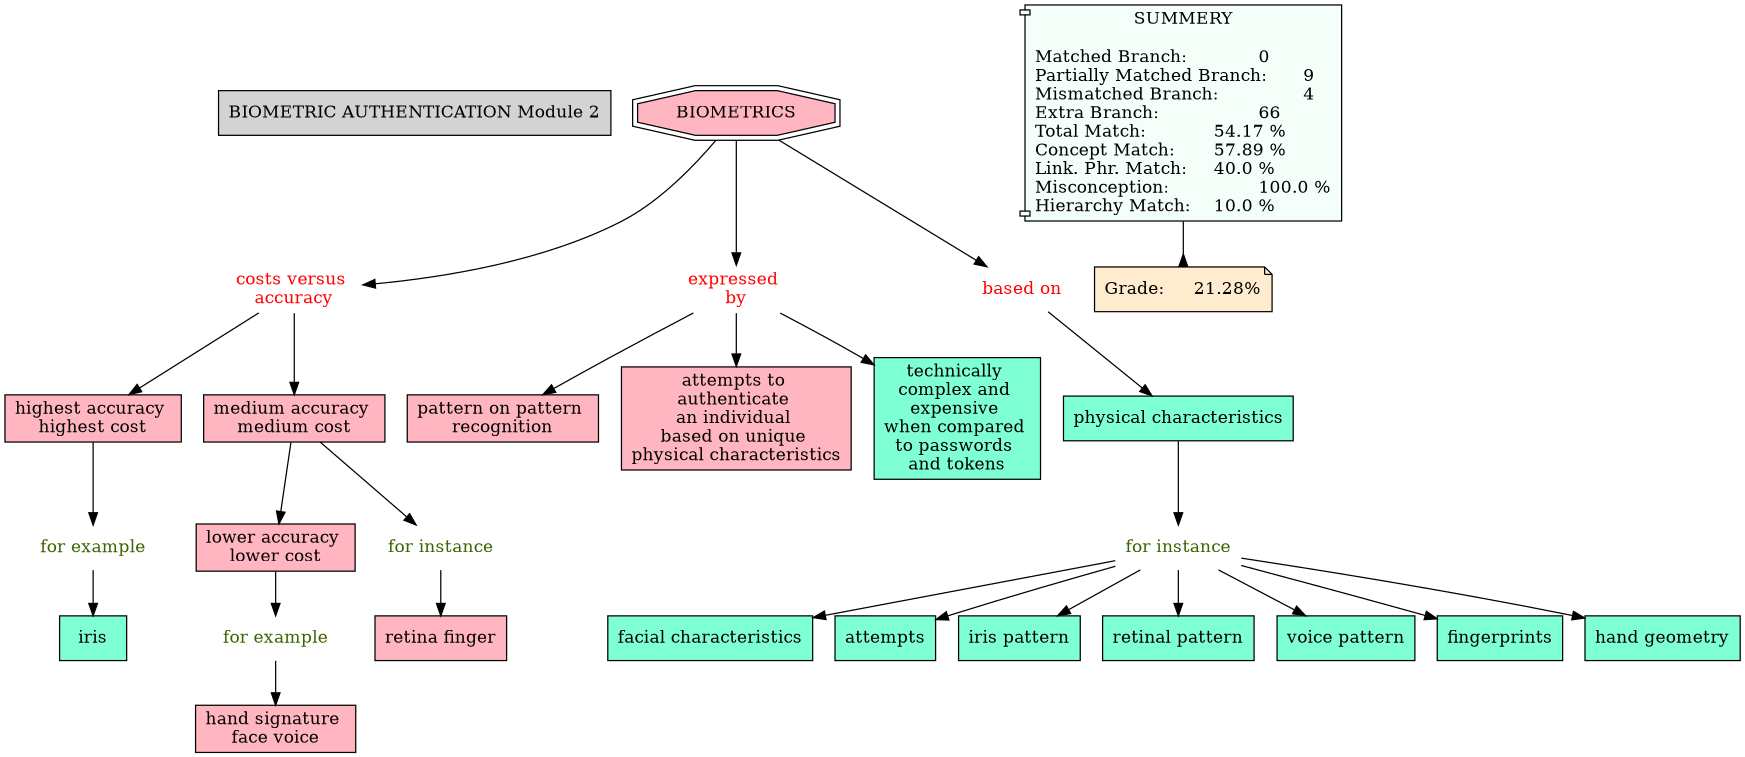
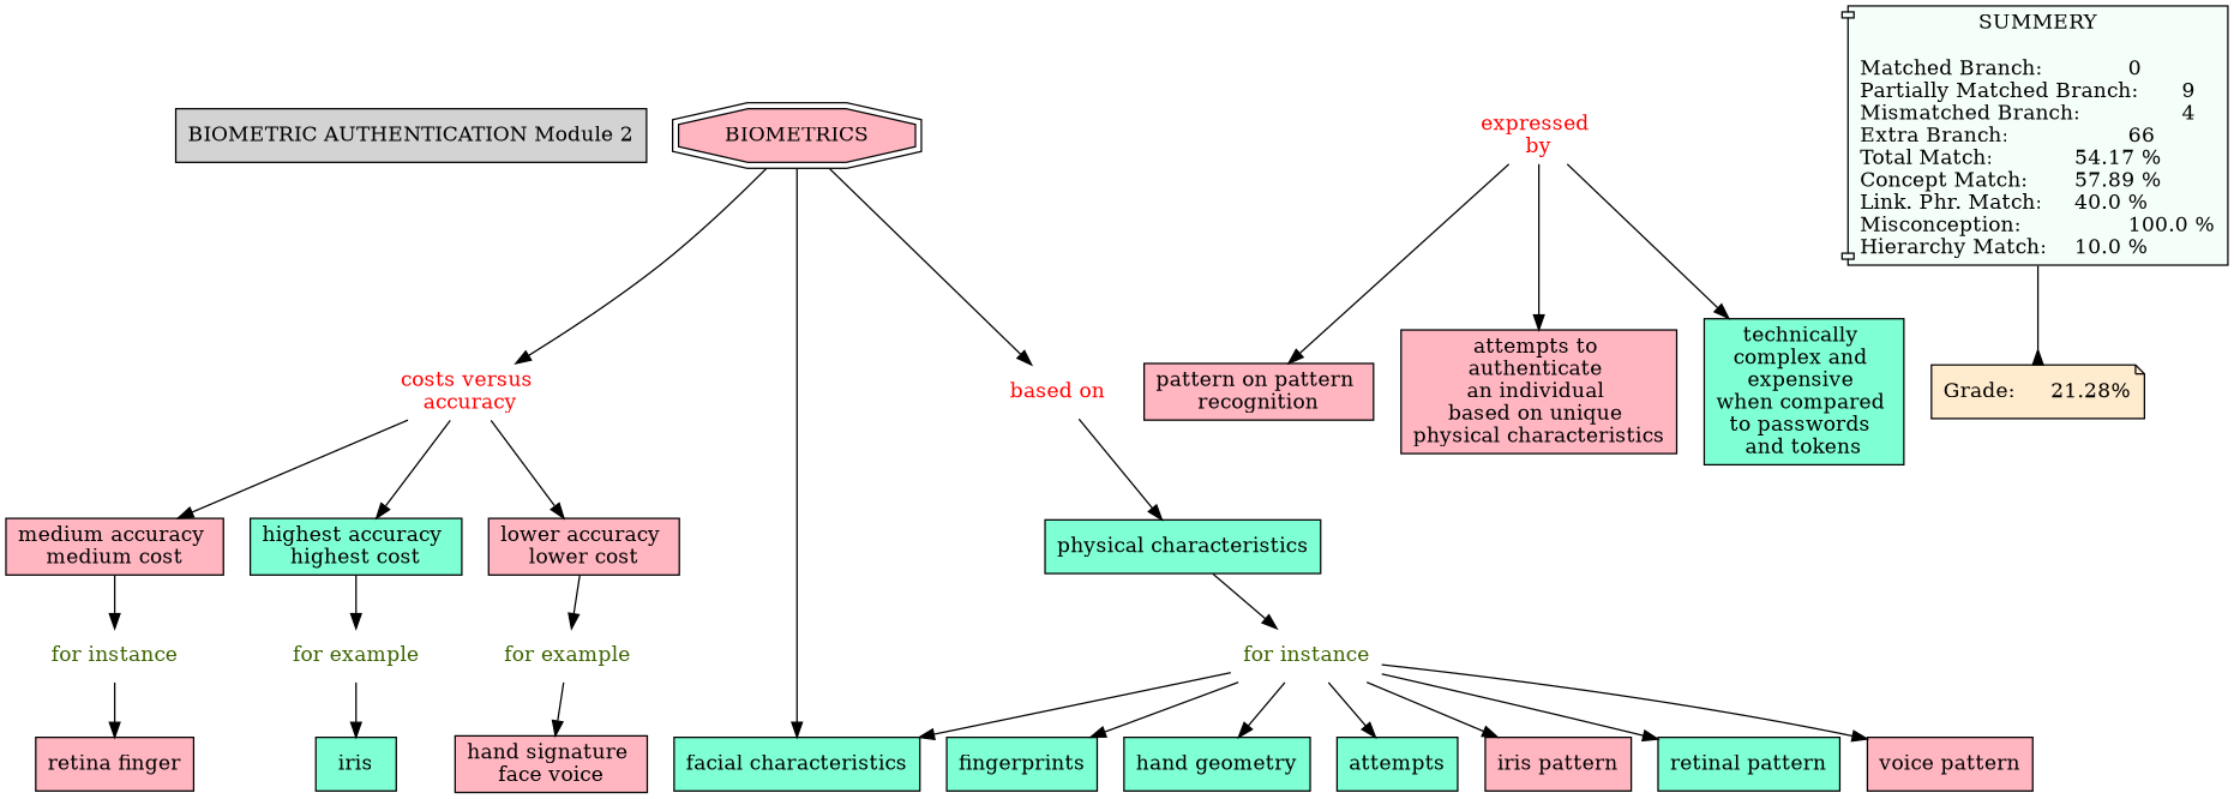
  digraph {
    node [Gsplines=true shape=rect style=filled fillcolor=aquamarine]
    edge [constraint=true]
    n1 [label="BIOMETRIC AUTHENTICATION Module 2" fillcolor=""]
    n2 [fontcolor="#3B6300" label="for example\n" shape=none style="" fillcolor=""]
    n3 [fillcolor="#FFB6C1" label="hand signature \nface voice\n"]
    n4 [label="physical characteristics\n"]
    n5 [fontcolor="#3B6300" label="for instance\n" shape=none style="" fillcolor=""]
    n6 [label="facial characteristics\n"]
    n7 [label=attempts]
-   n8 [label="iris pattern\n"]
+   n8 [fillcolor="#FFB6C1" label="iris pattern\n"]
    n9 [label="retinal pattern\n"]
-   n10 [label="voice pattern\n"]
+   n10 [fillcolor="#FFB6C1" label="voice pattern\n"]
    n11 [label=fingerprints]
    n12 [label="hand geometry\n"]
    n13 [fontcolor="#3B6300" label="for example\n" shape=none style="" fillcolor=""]
    n14 [label=iris]
    n15 [fontcolor=red label="costs versus \naccuracy" shape=none style="" fillcolor=""]
-   n16 [fillcolor="#FFB6C1" label="highest accuracy \nhighest cost\n"]
+   n16 [label="highest accuracy \nhighest cost\n"]
    n17 [fillcolor="#FFB6C1" label="lower accuracy \nlower cost\n"]
    n18 [fillcolor="#FFB6C1" label="medium accuracy \nmedium cost\n"]
    n19 [fontcolor="#3B6300" label="for instance\n" shape=none style="" fillcolor=""]
    n20 [fillcolor="#FFB6C1" label=BIOMETRICS shape=doubleoctagon]
    n21 [fontcolor=red label="expressed \nby" shape=none style="" fillcolor=""]
    n22 [fontcolor=red label="based on" shape=none style="" fillcolor=""]
    n23 [fillcolor="#FFB6C1" label="pattern on pattern \nrecognition"]
    n24 [fillcolor="#FFB6C1" label="attempts to \nauthenticate \nan individual \nbased on unique \nphysical characteristics\n"]
    n25 [label="technically \ncomplex and \nexpensive \nwhen compared \nto passwords \nand tokens\n"]
    n26 [fillcolor="#FFB6C1" label="retina finger\n"]
    n27 [fillcolor="#F5FFFA" label="SUMMERY\n\nMatched Branch:		0\lPartially Matched Branch:	9\lMismatched Branch:		4\lExtra Branch:			66\lTotal Match:		54.17 %\lConcept Match:	57.89 %\lLink. Phr. Match:	40.0 %\lMisconception:		100.0 %\lHierarchy Match:	10.0 %\l" shape=component]
    n28 [fillcolor="#FFEBCD" label="Grade:	21.28%" shape=note]
    n2 -> n3
    n4 -> n5
    n5 -> n6
    n5 -> n7
    n5 -> n8
    n5 -> n9
    n5 -> n10
    n5 -> n11
    n5 -> n12
    n13 -> n14
    n15 -> n16
-   n18 -> n17
+   n15 -> n17
    n15 -> n18
    n16 -> n13
    n17 -> n2
    n18 -> n19
    n19 -> n26
    n20 -> n15
-   n20 -> n21
+   n20 -> n6
    n20 -> n22
    n21 -> n23
    n21 -> n24
    n21 -> n25
    n22 -> n4
    n27 -> n28 [arrowhead=inv color=black]
  }
